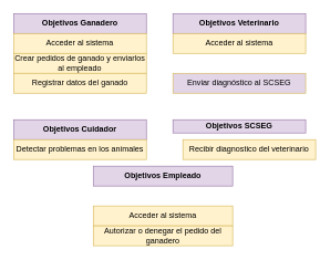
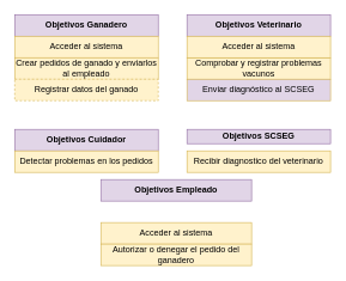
  <mxCell id="0" />
  <mxCell id="1" parent="0" />
  <mxCell id="2" value="&lt;b&gt;Objetivos Empleado&lt;/b&gt;" style="rounded=0;whiteSpace=wrap;html=1;fillColor=#e1d5e7;strokeColor=#9673a6;" parent="1" vertex="1"><mxGeometry x="140" y="250" width="210" height="30" as="geometry" /></mxCell>
  <mxCell id="3" value="Acceder al sistema" style="rounded=0;whiteSpace=wrap;html=1;fillColor=#fff2cc;strokeColor=#d6b656;" parent="1" vertex="1"><mxGeometry x="140" y="310" width="210" height="30" as="geometry" /></mxCell>
  <mxCell id="4" value="Autorizar o denegar el pedido del ganadero" style="rounded=0;whiteSpace=wrap;html=1;fillColor=#fff2cc;strokeColor=#d6b656;" parent="1" vertex="1"><mxGeometry x="140" y="340" width="210" height="30" as="geometry" /></mxCell>
  <mxCell id="5" value="&lt;b&gt;Objetivos Veterinario&lt;/b&gt;" style="rounded=0;whiteSpace=wrap;html=1;fillColor=#e1d5e7;strokeColor=#9673a6;" parent="1" vertex="1"><mxGeometry x="260" y="20" width="200" height="30" as="geometry" /></mxCell>
+ <mxCell id="6" value="Comprobar y registrar problemas vacunos" style="rounded=0;whiteSpace=wrap;html=1;fillColor=#fff2cc;strokeColor=#d6b656;" parent="1" vertex="1"><mxGeometry x="260" y="80" width="200" height="30" as="geometry" /></mxCell>
  <mxCell id="7" value="&lt;b&gt;Objetivos Cuidador&lt;/b&gt;" style="rounded=0;whiteSpace=wrap;html=1;fillColor=#e1d5e7;strokeColor=#9673a6;" parent="1" vertex="1"><mxGeometry x="20" y="180" width="200" height="30" as="geometry" /></mxCell>
- <mxCell id="8" value="Detectar problemas en los animales" style="rounded=0;whiteSpace=wrap;html=1;fillColor=#fff2cc;strokeColor=#d6b656;" parent="1" vertex="1"><mxGeometry x="20" y="210" width="200" height="30" as="geometry" /></mxCell>
+ <mxCell id="8" value="Detectar problemas en los pedidos" style="rounded=0;whiteSpace=wrap;html=1;fillColor=#fff2cc;strokeColor=#d6b656;" parent="1" vertex="1"><mxGeometry x="20" y="210" width="200" height="30" as="geometry" /></mxCell>
  <mxCell id="9" value="Acceder al sistema" style="rounded=0;whiteSpace=wrap;html=1;fillColor=#fff2cc;strokeColor=#d6b656;" parent="1" vertex="1"><mxGeometry x="260" y="50" width="200" height="30" as="geometry" /></mxCell>
  <mxCell id="10" value="Enviar diagnóstico al SCSEG" style="rounded=0;whiteSpace=wrap;html=1;fillColor=#e1d5e7;strokeColor=#d6b656;" parent="1" vertex="1"><mxGeometry x="260" y="110" width="200" height="30" as="geometry" /></mxCell>
  <mxCell id="11" value="&lt;b&gt;Objetivos SCSEG&lt;/b&gt;" style="rounded=0;whiteSpace=wrap;html=1;fillColor=#e1d5e7;strokeColor=#9673a6;" parent="1" vertex="1"><mxGeometry x="260" y="180" width="200" height="20" as="geometry" /></mxCell>
- <mxCell id="12" value="Recibir diagnostico del veterinario" style="rounded=0;whiteSpace=wrap;html=1;fillColor=#fff2cc;strokeColor=#d6b656;" parent="1" vertex="1"><mxGeometry x="275" y="210" width="200" height="30" as="geometry" /></mxCell>
+ <mxCell id="12" value="Recibir diagnostico del veterinario" style="rounded=0;whiteSpace=wrap;html=1;fillColor=#fff2cc;strokeColor=#d6b656;" parent="1" vertex="1"><mxGeometry x="260" y="210" width="200" height="30" as="geometry" /></mxCell>
  <mxCell id="13" value="&lt;b&gt;Objetivos Ganadero&lt;/b&gt;" style="rounded=0;whiteSpace=wrap;html=1;fillColor=#e1d5e7;strokeColor=#9673a6;" parent="1" vertex="1"><mxGeometry x="20" y="20" width="200" height="30" as="geometry" /></mxCell>
  <mxCell id="14" value="Acceder al sistema" style="rounded=0;whiteSpace=wrap;html=1;fillColor=#fff2cc;strokeColor=#d6b656;" parent="1" vertex="1"><mxGeometry x="20" y="50" width="200" height="30" as="geometry" /></mxCell>
  <mxCell id="15" value="Crear pedidos de ganado y enviarlos al empleado" style="rounded=0;whiteSpace=wrap;html=1;fillColor=#fff2cc;strokeColor=#d6b656;" parent="1" vertex="1"><mxGeometry x="20" y="80" width="200" height="30" as="geometry" /></mxCell>
- <mxCell id="16" value="Registrar datos del ganado" style="rounded=0;whiteSpace=wrap;html=1;fillColor=#fff2cc;strokeColor=#d6b656;" parent="1" vertex="1"><mxGeometry x="20" y="110" width="200" height="30" as="geometry" /></mxCell>
+ <mxCell id="16" value="Registrar datos del ganado" style="rounded=0;whiteSpace=wrap;html=1;fillColor=#fff2cc;strokeColor=#d6b656;dashed=1;" parent="1" vertex="1"><mxGeometry x="20" y="110" width="200" height="30" as="geometry" /></mxCell>
